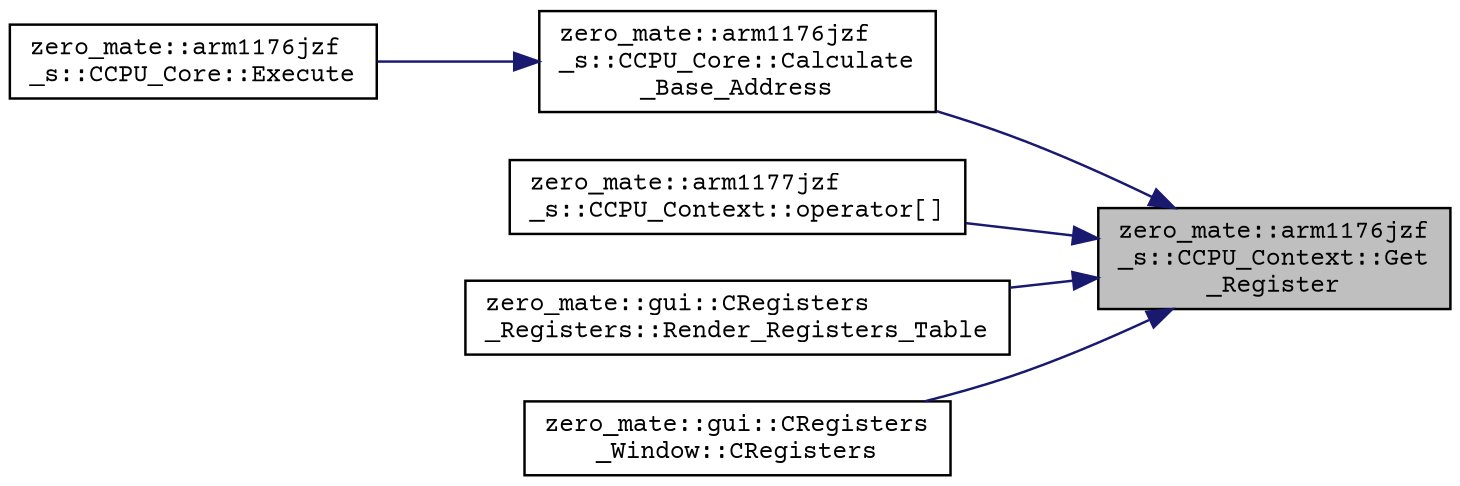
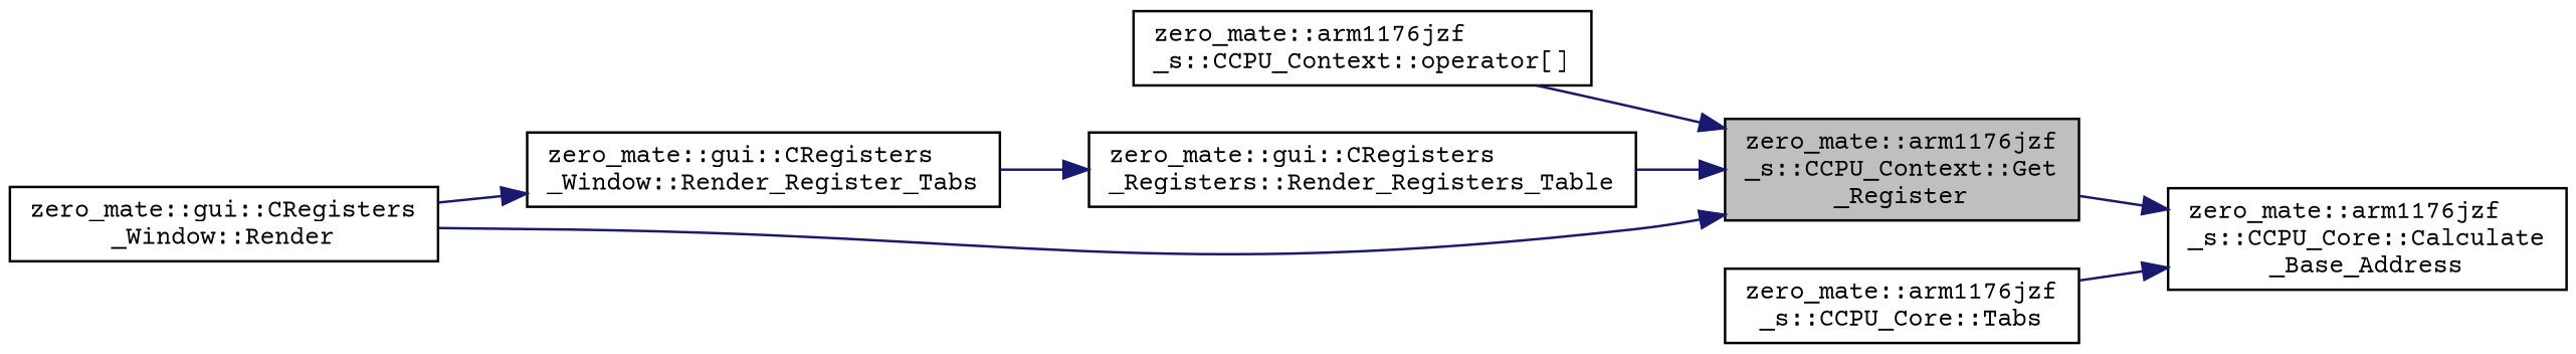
  digraph {
    fontname="Courier Prime"
    rankdir=RL
    node [color=black fontname="Courier Prime" fontsize=10 shape=record]
    edge [color=midnightblue dir=back fontname="Courier Prime" fontsize=10 labelfontname=Helvetica labelfontsize=10 style=solid]
    n1 [fillcolor=grey75 fontcolor=black height=0.2 label="zero_mate::arm1176jzf\l_s::CCPU_Context::Get\l_Register" style=filled width=0.4]
    n2 [height=0.2 label="zero_mate::arm1176jzf\l_s::CCPU_Core::Calculate\l_Base_Address" width=0.4]
-   n3 [height=0.2 label="zero_mate::arm1177jzf\l_s::CCPU_Context::operator[]" width=0.4]
+   n3 [height=0.2 label="zero_mate::arm1176jzf\l_s::CCPU_Context::operator[]" width=0.4]
    n4 [height=0.2 label="zero_mate::gui::CRegisters\l_Registers::Render_Registers_Table" width=0.4]
-   n5 [height=0.2 label="zero_mate::gui::CRegisters\l_Window::CRegisters" width=0.4]
-   n6 [height=0.2 label="zero_mate::arm1176jzf\l_s::CCPU_Core::Execute" width=0.4]
-   n1 -> n2
+   n5 [height=0.2 label="zero_mate::gui::CRegisters\l_Window::Render" width=0.4]
+   n6 [height=0.2 label="zero_mate::arm1176jzf\l_s::CCPU_Core::Tabs" width=0.4]
+   n7 [height=0.2 label="zero_mate::gui::CRegisters\l_Window::Render_Register_Tabs" width=0.4]
+   n2 -> n1
    n1 -> n3
    n1 -> n4
    n1 -> n5
    n2 -> n6
+   n4 -> n7
+   n7 -> n5
  }
